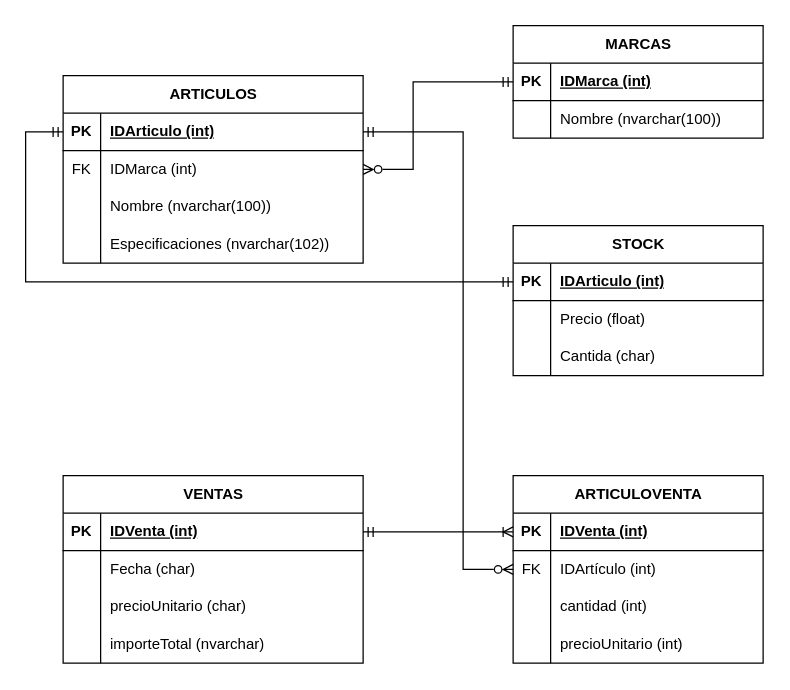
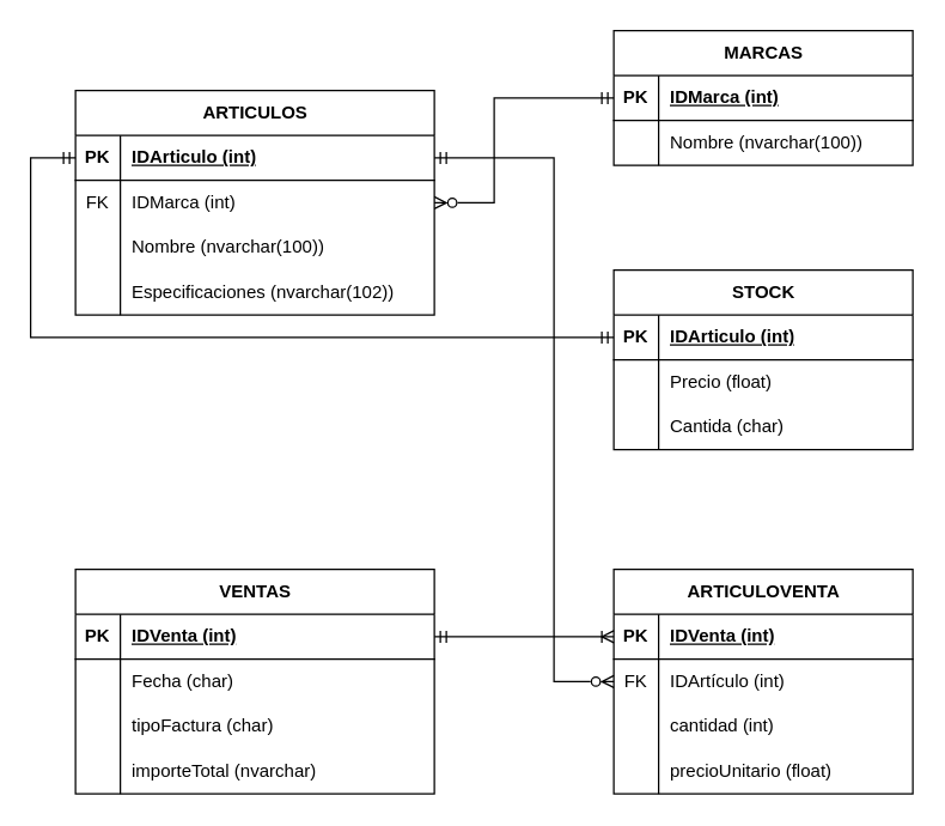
  <mxCell id="0" />
  <mxCell id="1" parent="0" />
  <mxCell id="2" value="ARTICULOS" style="shape=table;startSize=30;container=1;collapsible=1;childLayout=tableLayout;fixedRows=1;rowLines=0;fontStyle=1;align=center;resizeLast=1;html=1;" vertex="1" parent="1"><mxGeometry x="50" y="60" width="240" height="150" as="geometry" /></mxCell>
  <mxCell id="3" value="" style="shape=tableRow;horizontal=0;startSize=0;swimlaneHead=0;swimlaneBody=0;fillColor=none;collapsible=0;dropTarget=0;points=[[0,0.5],[1,0.5]];portConstraint=eastwest;top=0;left=0;right=0;bottom=1;" vertex="1" parent="2"><mxGeometry y="30" width="240" height="30" as="geometry" /></mxCell>
  <mxCell id="4" value="PK" style="shape=partialRectangle;connectable=0;fillColor=none;top=0;left=0;bottom=0;right=0;fontStyle=1;overflow=hidden;whiteSpace=wrap;html=1;" vertex="1" parent="3"><mxGeometry width="30" height="30" as="geometry"><mxRectangle width="30" height="30" as="alternateBounds" /></mxGeometry></mxCell>
  <mxCell id="5" value="IDArticulo (int)" style="shape=partialRectangle;connectable=0;fillColor=none;top=0;left=0;bottom=0;right=0;align=left;spacingLeft=6;fontStyle=5;overflow=hidden;whiteSpace=wrap;html=1;" vertex="1" parent="3"><mxGeometry x="30" width="210" height="30" as="geometry"><mxRectangle width="210" height="30" as="alternateBounds" /></mxGeometry></mxCell>
  <mxCell id="6" value="" style="shape=tableRow;horizontal=0;startSize=0;swimlaneHead=0;swimlaneBody=0;fillColor=none;collapsible=0;dropTarget=0;points=[[0,0.5],[1,0.5]];portConstraint=eastwest;top=0;left=0;right=0;bottom=0;" vertex="1" parent="2"><mxGeometry y="60" width="240" height="30" as="geometry" /></mxCell>
  <mxCell id="7" value="FK" style="shape=partialRectangle;connectable=0;fillColor=none;top=0;left=0;bottom=0;right=0;editable=1;overflow=hidden;whiteSpace=wrap;html=1;" vertex="1" parent="6"><mxGeometry width="30" height="30" as="geometry"><mxRectangle width="30" height="30" as="alternateBounds" /></mxGeometry></mxCell>
  <mxCell id="8" value="IDMarca (int)" style="shape=partialRectangle;connectable=0;fillColor=none;top=0;left=0;bottom=0;right=0;align=left;spacingLeft=6;overflow=hidden;whiteSpace=wrap;html=1;" vertex="1" parent="6"><mxGeometry x="30" width="210" height="30" as="geometry"><mxRectangle width="210" height="30" as="alternateBounds" /></mxGeometry></mxCell>
  <mxCell id="9" value="" style="shape=tableRow;horizontal=0;startSize=0;swimlaneHead=0;swimlaneBody=0;fillColor=none;collapsible=0;dropTarget=0;points=[[0,0.5],[1,0.5]];portConstraint=eastwest;top=0;left=0;right=0;bottom=0;" vertex="1" parent="2"><mxGeometry y="90" width="240" height="30" as="geometry" /></mxCell>
  <mxCell id="10" value="" style="shape=partialRectangle;connectable=0;fillColor=none;top=0;left=0;bottom=0;right=0;editable=1;overflow=hidden;whiteSpace=wrap;html=1;" vertex="1" parent="9"><mxGeometry width="30" height="30" as="geometry"><mxRectangle width="30" height="30" as="alternateBounds" /></mxGeometry></mxCell>
  <mxCell id="11" value="Nombre (nvarchar(100)&lt;span style=&quot;background-color: transparent; color: light-dark(rgb(0, 0, 0), rgb(255, 255, 255));&quot;&gt;)&lt;/span&gt;" style="shape=partialRectangle;connectable=0;fillColor=none;top=0;left=0;bottom=0;right=0;align=left;spacingLeft=6;overflow=hidden;whiteSpace=wrap;html=1;" vertex="1" parent="9"><mxGeometry x="30" width="210" height="30" as="geometry"><mxRectangle width="210" height="30" as="alternateBounds" /></mxGeometry></mxCell>
  <mxCell id="12" value="" style="shape=tableRow;horizontal=0;startSize=0;swimlaneHead=0;swimlaneBody=0;fillColor=none;collapsible=0;dropTarget=0;points=[[0,0.5],[1,0.5]];portConstraint=eastwest;top=0;left=0;right=0;bottom=0;" vertex="1" parent="2"><mxGeometry y="120" width="240" height="30" as="geometry" /></mxCell>
  <mxCell id="13" value="" style="shape=partialRectangle;connectable=0;fillColor=none;top=0;left=0;bottom=0;right=0;editable=1;overflow=hidden;whiteSpace=wrap;html=1;" vertex="1" parent="12"><mxGeometry width="30" height="30" as="geometry"><mxRectangle width="30" height="30" as="alternateBounds" /></mxGeometry></mxCell>
  <mxCell id="14" value="Especificaciones (nvarchar(102&lt;span style=&quot;background-color: transparent; color: light-dark(rgb(0, 0, 0), rgb(255, 255, 255));&quot;&gt;))&lt;/span&gt;" style="shape=partialRectangle;connectable=0;fillColor=none;top=0;left=0;bottom=0;right=0;align=left;spacingLeft=6;overflow=hidden;whiteSpace=wrap;html=1;" vertex="1" parent="12"><mxGeometry x="30" width="210" height="30" as="geometry"><mxRectangle width="210" height="30" as="alternateBounds" /></mxGeometry></mxCell>
  <mxCell id="15" value="MARCAS" style="shape=table;startSize=30;container=1;collapsible=1;childLayout=tableLayout;fixedRows=1;rowLines=0;fontStyle=1;align=center;resizeLast=1;html=1;" vertex="1" parent="1"><mxGeometry x="410" y="20" width="200" height="90" as="geometry" /></mxCell>
  <mxCell id="16" value="" style="shape=tableRow;horizontal=0;startSize=0;swimlaneHead=0;swimlaneBody=0;fillColor=none;collapsible=0;dropTarget=0;points=[[0,0.5],[1,0.5]];portConstraint=eastwest;top=0;left=0;right=0;bottom=1;" vertex="1" parent="15"><mxGeometry y="30" width="200" height="30" as="geometry" /></mxCell>
  <mxCell id="17" value="PK" style="shape=partialRectangle;connectable=0;fillColor=none;top=0;left=0;bottom=0;right=0;fontStyle=1;overflow=hidden;whiteSpace=wrap;html=1;" vertex="1" parent="16"><mxGeometry width="30" height="30" as="geometry"><mxRectangle width="30" height="30" as="alternateBounds" /></mxGeometry></mxCell>
  <mxCell id="18" value="IDMarca (int)" style="shape=partialRectangle;connectable=0;fillColor=none;top=0;left=0;bottom=0;right=0;align=left;spacingLeft=6;fontStyle=5;overflow=hidden;whiteSpace=wrap;html=1;" vertex="1" parent="16"><mxGeometry x="30" width="170" height="30" as="geometry"><mxRectangle width="170" height="30" as="alternateBounds" /></mxGeometry></mxCell>
  <mxCell id="19" value="" style="shape=tableRow;horizontal=0;startSize=0;swimlaneHead=0;swimlaneBody=0;fillColor=none;collapsible=0;dropTarget=0;points=[[0,0.5],[1,0.5]];portConstraint=eastwest;top=0;left=0;right=0;bottom=0;" vertex="1" parent="15"><mxGeometry y="60" width="200" height="30" as="geometry" /></mxCell>
  <mxCell id="20" value="" style="shape=partialRectangle;connectable=0;fillColor=none;top=0;left=0;bottom=0;right=0;editable=1;overflow=hidden;whiteSpace=wrap;html=1;" vertex="1" parent="19"><mxGeometry width="30" height="30" as="geometry"><mxRectangle width="30" height="30" as="alternateBounds" /></mxGeometry></mxCell>
  <mxCell id="21" value="Nombre (nvarchar(100&lt;span style=&quot;background-color: transparent; color: light-dark(rgb(0, 0, 0), rgb(255, 255, 255));&quot;&gt;))&lt;/span&gt;" style="shape=partialRectangle;connectable=0;fillColor=none;top=0;left=0;bottom=0;right=0;align=left;spacingLeft=6;overflow=hidden;whiteSpace=wrap;html=1;" vertex="1" parent="19"><mxGeometry x="30" width="170" height="30" as="geometry"><mxRectangle width="170" height="30" as="alternateBounds" /></mxGeometry></mxCell>
  <mxCell id="22" value="VENTAS" style="shape=table;startSize=30;container=1;collapsible=1;childLayout=tableLayout;fixedRows=1;rowLines=0;fontStyle=1;align=center;resizeLast=1;html=1;" vertex="1" parent="1"><mxGeometry x="50" y="380" width="240" height="150" as="geometry" /></mxCell>
  <mxCell id="23" value="" style="shape=tableRow;horizontal=0;startSize=0;swimlaneHead=0;swimlaneBody=0;fillColor=none;collapsible=0;dropTarget=0;points=[[0,0.5],[1,0.5]];portConstraint=eastwest;top=0;left=0;right=0;bottom=1;" vertex="1" parent="22"><mxGeometry y="30" width="240" height="30" as="geometry" /></mxCell>
  <mxCell id="24" value="PK" style="shape=partialRectangle;connectable=0;fillColor=none;top=0;left=0;bottom=0;right=0;fontStyle=1;overflow=hidden;whiteSpace=wrap;html=1;" vertex="1" parent="23"><mxGeometry width="30" height="30" as="geometry"><mxRectangle width="30" height="30" as="alternateBounds" /></mxGeometry></mxCell>
  <mxCell id="25" value="IDVenta (int)" style="shape=partialRectangle;connectable=0;fillColor=none;top=0;left=0;bottom=0;right=0;align=left;spacingLeft=6;fontStyle=5;overflow=hidden;whiteSpace=wrap;html=1;" vertex="1" parent="23"><mxGeometry x="30" width="210" height="30" as="geometry"><mxRectangle width="210" height="30" as="alternateBounds" /></mxGeometry></mxCell>
  <mxCell id="26" value="" style="shape=tableRow;horizontal=0;startSize=0;swimlaneHead=0;swimlaneBody=0;fillColor=none;collapsible=0;dropTarget=0;points=[[0,0.5],[1,0.5]];portConstraint=eastwest;top=0;left=0;right=0;bottom=0;" vertex="1" parent="22"><mxGeometry y="60" width="240" height="30" as="geometry" /></mxCell>
  <mxCell id="27" value="" style="shape=partialRectangle;connectable=0;fillColor=none;top=0;left=0;bottom=0;right=0;editable=1;overflow=hidden;whiteSpace=wrap;html=1;" vertex="1" parent="26"><mxGeometry width="30" height="30" as="geometry"><mxRectangle width="30" height="30" as="alternateBounds" /></mxGeometry></mxCell>
  <mxCell id="28" value="Fecha (char)" style="shape=partialRectangle;connectable=0;fillColor=none;top=0;left=0;bottom=0;right=0;align=left;spacingLeft=6;overflow=hidden;whiteSpace=wrap;html=1;" vertex="1" parent="26"><mxGeometry x="30" width="210" height="30" as="geometry"><mxRectangle width="210" height="30" as="alternateBounds" /></mxGeometry></mxCell>
  <mxCell id="29" value="" style="shape=tableRow;horizontal=0;startSize=0;swimlaneHead=0;swimlaneBody=0;fillColor=none;collapsible=0;dropTarget=0;points=[[0,0.5],[1,0.5]];portConstraint=eastwest;top=0;left=0;right=0;bottom=0;" vertex="1" parent="22"><mxGeometry y="90" width="240" height="30" as="geometry" /></mxCell>
  <mxCell id="30" value="" style="shape=partialRectangle;connectable=0;fillColor=none;top=0;left=0;bottom=0;right=0;editable=1;overflow=hidden;whiteSpace=wrap;html=1;" vertex="1" parent="29"><mxGeometry width="30" height="30" as="geometry"><mxRectangle width="30" height="30" as="alternateBounds" /></mxGeometry></mxCell>
- <mxCell id="31" value="precioUnitario (char)" style="shape=partialRectangle;connectable=0;fillColor=none;top=0;left=0;bottom=0;right=0;align=left;spacingLeft=6;overflow=hidden;whiteSpace=wrap;html=1;" vertex="1" parent="29"><mxGeometry x="30" width="210" height="30" as="geometry"><mxRectangle width="210" height="30" as="alternateBounds" /></mxGeometry></mxCell>
+ <mxCell id="31" value="tipoFactura (char)" style="shape=partialRectangle;connectable=0;fillColor=none;top=0;left=0;bottom=0;right=0;align=left;spacingLeft=6;overflow=hidden;whiteSpace=wrap;html=1;" vertex="1" parent="29"><mxGeometry x="30" width="210" height="30" as="geometry"><mxRectangle width="210" height="30" as="alternateBounds" /></mxGeometry></mxCell>
  <mxCell id="32" value="" style="shape=tableRow;horizontal=0;startSize=0;swimlaneHead=0;swimlaneBody=0;fillColor=none;collapsible=0;dropTarget=0;points=[[0,0.5],[1,0.5]];portConstraint=eastwest;top=0;left=0;right=0;bottom=0;" vertex="1" parent="22"><mxGeometry y="120" width="240" height="30" as="geometry" /></mxCell>
  <mxCell id="33" value="" style="shape=partialRectangle;connectable=0;fillColor=none;top=0;left=0;bottom=0;right=0;editable=1;overflow=hidden;whiteSpace=wrap;html=1;" vertex="1" parent="32"><mxGeometry width="30" height="30" as="geometry"><mxRectangle width="30" height="30" as="alternateBounds" /></mxGeometry></mxCell>
  <mxCell id="34" value="importeTotal (nvarchar)" style="shape=partialRectangle;connectable=0;fillColor=none;top=0;left=0;bottom=0;right=0;align=left;spacingLeft=6;overflow=hidden;whiteSpace=wrap;html=1;" vertex="1" parent="32"><mxGeometry x="30" width="210" height="30" as="geometry"><mxRectangle width="210" height="30" as="alternateBounds" /></mxGeometry></mxCell>
  <mxCell id="35" value="ARTICULOVENTA" style="shape=table;startSize=30;container=1;collapsible=1;childLayout=tableLayout;fixedRows=1;rowLines=0;fontStyle=1;align=center;resizeLast=1;html=1;" vertex="1" parent="1"><mxGeometry x="410" y="380" width="200" height="150" as="geometry" /></mxCell>
  <mxCell id="36" value="" style="shape=tableRow;horizontal=0;startSize=0;swimlaneHead=0;swimlaneBody=0;fillColor=none;collapsible=0;dropTarget=0;points=[[0,0.5],[1,0.5]];portConstraint=eastwest;top=0;left=0;right=0;bottom=1;" vertex="1" parent="35"><mxGeometry y="30" width="200" height="30" as="geometry" /></mxCell>
  <mxCell id="37" value="PK" style="shape=partialRectangle;connectable=0;fillColor=none;top=0;left=0;bottom=0;right=0;fontStyle=1;overflow=hidden;whiteSpace=wrap;html=1;" vertex="1" parent="36"><mxGeometry width="30" height="30" as="geometry"><mxRectangle width="30" height="30" as="alternateBounds" /></mxGeometry></mxCell>
  <mxCell id="38" value="IDVenta (int)" style="shape=partialRectangle;connectable=0;fillColor=none;top=0;left=0;bottom=0;right=0;align=left;spacingLeft=6;fontStyle=5;overflow=hidden;whiteSpace=wrap;html=1;" vertex="1" parent="36"><mxGeometry x="30" width="170" height="30" as="geometry"><mxRectangle width="170" height="30" as="alternateBounds" /></mxGeometry></mxCell>
  <mxCell id="39" value="" style="shape=tableRow;horizontal=0;startSize=0;swimlaneHead=0;swimlaneBody=0;fillColor=none;collapsible=0;dropTarget=0;points=[[0,0.5],[1,0.5]];portConstraint=eastwest;top=0;left=0;right=0;bottom=0;" vertex="1" parent="35"><mxGeometry y="60" width="200" height="30" as="geometry" /></mxCell>
  <mxCell id="40" value="FK" style="shape=partialRectangle;connectable=0;fillColor=none;top=0;left=0;bottom=0;right=0;editable=1;overflow=hidden;whiteSpace=wrap;html=1;" vertex="1" parent="39"><mxGeometry width="30" height="30" as="geometry"><mxRectangle width="30" height="30" as="alternateBounds" /></mxGeometry></mxCell>
  <mxCell id="41" value="IDArtículo (int)" style="shape=partialRectangle;connectable=0;fillColor=none;top=0;left=0;bottom=0;right=0;align=left;spacingLeft=6;overflow=hidden;whiteSpace=wrap;html=1;" vertex="1" parent="39"><mxGeometry x="30" width="170" height="30" as="geometry"><mxRectangle width="170" height="30" as="alternateBounds" /></mxGeometry></mxCell>
  <mxCell id="42" value="" style="shape=tableRow;horizontal=0;startSize=0;swimlaneHead=0;swimlaneBody=0;fillColor=none;collapsible=0;dropTarget=0;points=[[0,0.5],[1,0.5]];portConstraint=eastwest;top=0;left=0;right=0;bottom=0;" vertex="1" parent="35"><mxGeometry y="90" width="200" height="30" as="geometry" /></mxCell>
  <mxCell id="43" value="" style="shape=partialRectangle;connectable=0;fillColor=none;top=0;left=0;bottom=0;right=0;editable=1;overflow=hidden;whiteSpace=wrap;html=1;" vertex="1" parent="42"><mxGeometry width="30" height="30" as="geometry"><mxRectangle width="30" height="30" as="alternateBounds" /></mxGeometry></mxCell>
  <mxCell id="44" value="cantidad (int)" style="shape=partialRectangle;connectable=0;fillColor=none;top=0;left=0;bottom=0;right=0;align=left;spacingLeft=6;overflow=hidden;whiteSpace=wrap;html=1;" vertex="1" parent="42"><mxGeometry x="30" width="170" height="30" as="geometry"><mxRectangle width="170" height="30" as="alternateBounds" /></mxGeometry></mxCell>
  <mxCell id="45" value="" style="shape=tableRow;horizontal=0;startSize=0;swimlaneHead=0;swimlaneBody=0;fillColor=none;collapsible=0;dropTarget=0;points=[[0,0.5],[1,0.5]];portConstraint=eastwest;top=0;left=0;right=0;bottom=0;" vertex="1" parent="35"><mxGeometry y="120" width="200" height="30" as="geometry" /></mxCell>
  <mxCell id="46" value="" style="shape=partialRectangle;connectable=0;fillColor=none;top=0;left=0;bottom=0;right=0;editable=1;overflow=hidden;whiteSpace=wrap;html=1;" vertex="1" parent="45"><mxGeometry width="30" height="30" as="geometry"><mxRectangle width="30" height="30" as="alternateBounds" /></mxGeometry></mxCell>
- <mxCell id="47" value="precioUnitario (int)" style="shape=partialRectangle;connectable=0;fillColor=none;top=0;left=0;bottom=0;right=0;align=left;spacingLeft=6;overflow=hidden;whiteSpace=wrap;html=1;" vertex="1" parent="45"><mxGeometry x="30" width="170" height="30" as="geometry"><mxRectangle width="170" height="30" as="alternateBounds" /></mxGeometry></mxCell>
+ <mxCell id="47" value="precioUnitario (float)" style="shape=partialRectangle;connectable=0;fillColor=none;top=0;left=0;bottom=0;right=0;align=left;spacingLeft=6;overflow=hidden;whiteSpace=wrap;html=1;" vertex="1" parent="45"><mxGeometry x="30" width="170" height="30" as="geometry"><mxRectangle width="170" height="30" as="alternateBounds" /></mxGeometry></mxCell>
  <mxCell id="48" value="STOCK" style="shape=table;startSize=30;container=1;collapsible=1;childLayout=tableLayout;fixedRows=1;rowLines=0;fontStyle=1;align=center;resizeLast=1;html=1;" vertex="1" parent="1"><mxGeometry x="410" y="180" width="200" height="120" as="geometry" /></mxCell>
  <mxCell id="49" value="" style="shape=tableRow;horizontal=0;startSize=0;swimlaneHead=0;swimlaneBody=0;fillColor=none;collapsible=0;dropTarget=0;points=[[0,0.5],[1,0.5]];portConstraint=eastwest;top=0;left=0;right=0;bottom=1;" vertex="1" parent="48"><mxGeometry y="30" width="200" height="30" as="geometry" /></mxCell>
  <mxCell id="50" value="PK" style="shape=partialRectangle;connectable=0;fillColor=none;top=0;left=0;bottom=0;right=0;fontStyle=1;overflow=hidden;whiteSpace=wrap;html=1;" vertex="1" parent="49"><mxGeometry width="30" height="30" as="geometry"><mxRectangle width="30" height="30" as="alternateBounds" /></mxGeometry></mxCell>
  <mxCell id="51" value="IDArticulo (int)" style="shape=partialRectangle;connectable=0;fillColor=none;top=0;left=0;bottom=0;right=0;align=left;spacingLeft=6;fontStyle=5;overflow=hidden;whiteSpace=wrap;html=1;" vertex="1" parent="49"><mxGeometry x="30" width="170" height="30" as="geometry"><mxRectangle width="170" height="30" as="alternateBounds" /></mxGeometry></mxCell>
  <mxCell id="52" value="" style="shape=tableRow;horizontal=0;startSize=0;swimlaneHead=0;swimlaneBody=0;fillColor=none;collapsible=0;dropTarget=0;points=[[0,0.5],[1,0.5]];portConstraint=eastwest;top=0;left=0;right=0;bottom=0;" vertex="1" parent="48"><mxGeometry y="60" width="200" height="30" as="geometry" /></mxCell>
  <mxCell id="53" value="" style="shape=partialRectangle;connectable=0;fillColor=none;top=0;left=0;bottom=0;right=0;editable=1;overflow=hidden;whiteSpace=wrap;html=1;" vertex="1" parent="52"><mxGeometry width="30" height="30" as="geometry"><mxRectangle width="30" height="30" as="alternateBounds" /></mxGeometry></mxCell>
  <mxCell id="54" value="Precio (float)" style="shape=partialRectangle;connectable=0;fillColor=none;top=0;left=0;bottom=0;right=0;align=left;spacingLeft=6;overflow=hidden;whiteSpace=wrap;html=1;" vertex="1" parent="52"><mxGeometry x="30" width="170" height="30" as="geometry"><mxRectangle width="170" height="30" as="alternateBounds" /></mxGeometry></mxCell>
  <mxCell id="55" value="" style="shape=tableRow;horizontal=0;startSize=0;swimlaneHead=0;swimlaneBody=0;fillColor=none;collapsible=0;dropTarget=0;points=[[0,0.5],[1,0.5]];portConstraint=eastwest;top=0;left=0;right=0;bottom=0;" vertex="1" parent="48"><mxGeometry y="90" width="200" height="30" as="geometry" /></mxCell>
  <mxCell id="56" value="" style="shape=partialRectangle;connectable=0;fillColor=none;top=0;left=0;bottom=0;right=0;editable=1;overflow=hidden;whiteSpace=wrap;html=1;" vertex="1" parent="55"><mxGeometry width="30" height="30" as="geometry"><mxRectangle width="30" height="30" as="alternateBounds" /></mxGeometry></mxCell>
  <mxCell id="57" value="Cantida (char)" style="shape=partialRectangle;connectable=0;fillColor=none;top=0;left=0;bottom=0;right=0;align=left;spacingLeft=6;overflow=hidden;whiteSpace=wrap;html=1;" vertex="1" parent="55"><mxGeometry x="30" width="170" height="30" as="geometry"><mxRectangle width="170" height="30" as="alternateBounds" /></mxGeometry></mxCell>
  <mxCell id="58" value="" style="edgeStyle=orthogonalEdgeStyle;fontSize=12;html=1;endArrow=ERzeroToMany;startArrow=ERmandOne;rounded=0;exitX=1;exitY=0.5;exitDx=0;exitDy=0;entryX=0;entryY=0.5;entryDx=0;entryDy=0;endFill=0;" edge="1" parent="1" source="3" target="39"><mxGeometry width="100" height="100" relative="1" as="geometry"><mxPoint x="360" y="360" as="sourcePoint" /><mxPoint x="460" y="260" as="targetPoint" /><Array as="points"><mxPoint x="370" y="105" /><mxPoint x="370" y="455" /></Array></mxGeometry></mxCell>
  <mxCell id="59" value="" style="edgeStyle=entityRelationEdgeStyle;fontSize=12;html=1;endArrow=ERoneToMany;startArrow=ERmandOne;rounded=0;exitX=1;exitY=0.5;exitDx=0;exitDy=0;entryX=0;entryY=0.5;entryDx=0;entryDy=0;endFill=0;" edge="1" parent="1" source="23" target="36"><mxGeometry width="100" height="100" relative="1" as="geometry"><mxPoint x="320" y="480" as="sourcePoint" /><mxPoint x="420" y="380" as="targetPoint" /></mxGeometry></mxCell>
  <mxCell id="60" value="" style="edgeStyle=orthogonalEdgeStyle;fontSize=12;html=1;endArrow=ERmandOne;startArrow=ERzeroToMany;rounded=0;entryX=0;entryY=0.5;entryDx=0;entryDy=0;exitX=1;exitY=0.5;exitDx=0;exitDy=0;startFill=0;endFill=0;" edge="1" parent="1" source="6" target="16"><mxGeometry width="100" height="100" relative="1" as="geometry"><mxPoint x="300" y="170" as="sourcePoint" /><mxPoint x="400" y="70" as="targetPoint" /><Array as="points"><mxPoint x="330" y="135" /><mxPoint x="330" y="65" /></Array></mxGeometry></mxCell>
  <mxCell id="61" value="" style="edgeStyle=orthogonalEdgeStyle;fontSize=12;html=1;endArrow=ERmandOne;endFill=0;rounded=0;entryX=0;entryY=0.5;entryDx=0;entryDy=0;startArrow=ERmandOne;startFill=0;" edge="1" parent="1" source="49" target="3"><mxGeometry width="100" height="100" relative="1" as="geometry"><mxPoint x="360" y="300" as="sourcePoint" /><mxPoint x="460" y="200" as="targetPoint" /><Array as="points"><mxPoint x="20" y="225" /><mxPoint x="20" y="105" /></Array></mxGeometry></mxCell>
